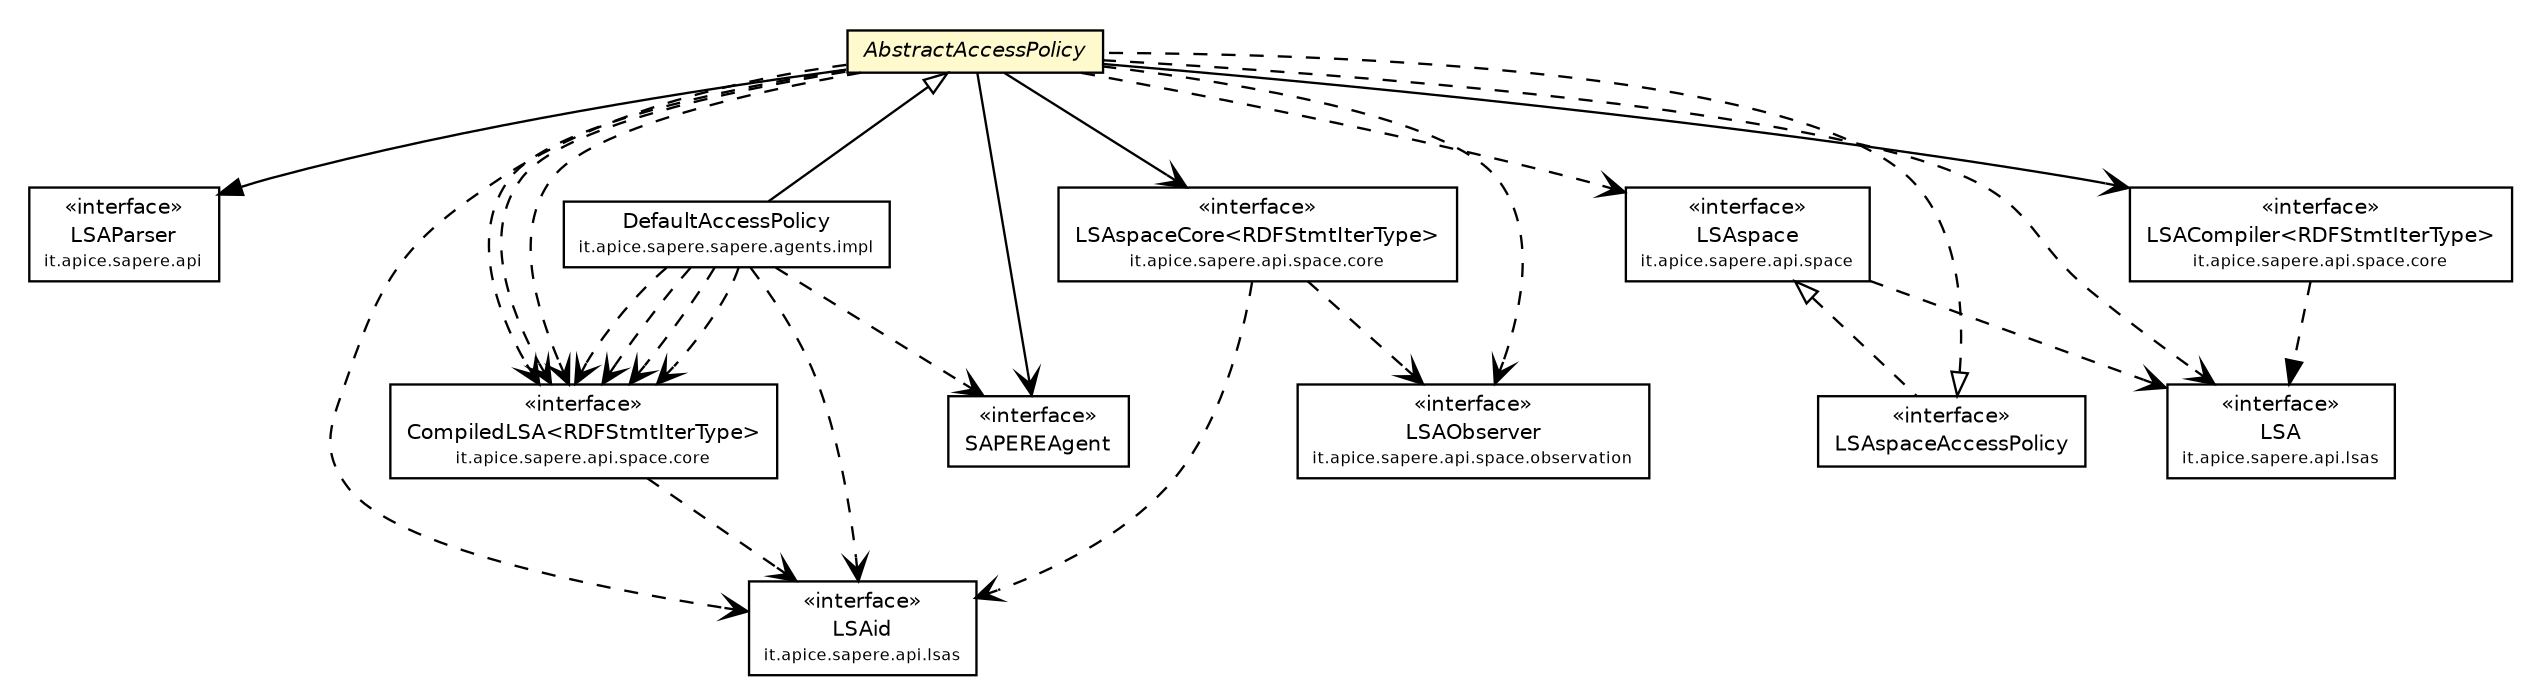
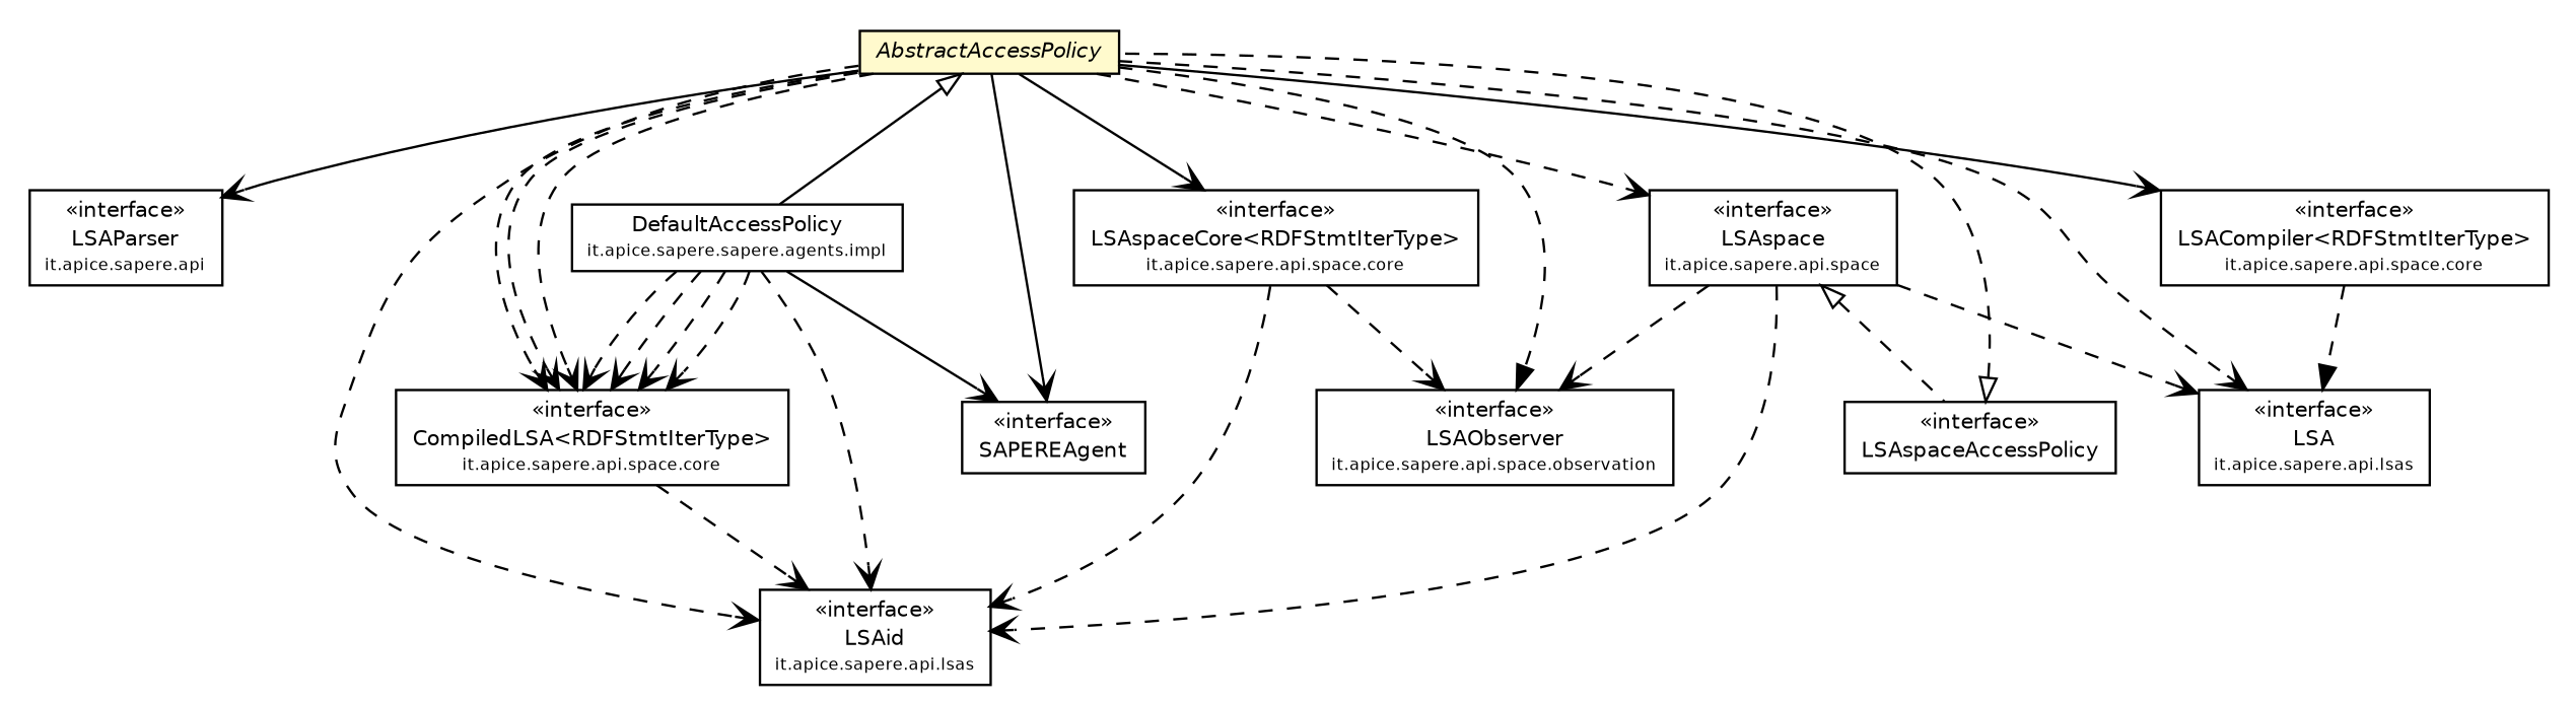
  digraph {
    node [fontcolor=black fontname=Helvetica fontsize=9.0 shape=plaintext]
    edge [arrowhead=open color=black fontcolor=black fontname=Helvetica fontsize=10.0 headport=p labelfontname=Helvetica labelfontsize=10 style=dashed tailport=p]
    n1 [label=<<table border="0" cellborder="1" cellspacing="0" cellpadding="2" port="p" href="../../api/LSAParser.html"> 		<tr><td><table border="0" cellspacing="0" cellpadding="1"> 			<tr><td> &laquo;interface&raquo; </td></tr> 			<tr><td> LSAParser </td></tr> 			<tr><td><font point-size="7.0"> it.apice.sapere.api </font></td></tr> 		</table></td></tr> 		</table>>]
    n2 [label=<<table border="0" cellborder="1" cellspacing="0" cellpadding="2" port="p" href="../../api/lsas/LSAid.html"> 		<tr><td><table border="0" cellspacing="0" cellpadding="1"> 			<tr><td> &laquo;interface&raquo; </td></tr> 			<tr><td> LSAid </td></tr> 			<tr><td><font point-size="7.0"> it.apice.sapere.api.lsas </font></td></tr> 		</table></td></tr> 		</table>>]
    n3 [label=<<table border="0" cellborder="1" cellspacing="0" cellpadding="2" port="p" href="../../api/lsas/LSA.html"> 		<tr><td><table border="0" cellspacing="0" cellpadding="1"> 			<tr><td> &laquo;interface&raquo; </td></tr> 			<tr><td> LSA </td></tr> 			<tr><td><font point-size="7.0"> it.apice.sapere.api.lsas </font></td></tr> 		</table></td></tr> 		</table>>]
    n4 [label=<<table border="0" cellborder="1" cellspacing="0" cellpadding="2" port="p" href="../../api/space/core/LSAspaceCore.html"> 		<tr><td><table border="0" cellspacing="0" cellpadding="1"> 			<tr><td> &laquo;interface&raquo; </td></tr> 			<tr><td> LSAspaceCore&lt;RDFStmtIterType&gt; </td></tr> 			<tr><td><font point-size="7.0"> it.apice.sapere.api.space.core </font></td></tr> 		</table></td></tr> 		</table>>]
    n5 [label=<<table border="0" cellborder="1" cellspacing="0" cellpadding="2" port="p" href="../../api/space/observation/LSAObserver.html"> 		<tr><td><table border="0" cellspacing="0" cellpadding="1"> 			<tr><td> &laquo;interface&raquo; </td></tr> 			<tr><td> LSAObserver </td></tr> 			<tr><td><font point-size="7.0"> it.apice.sapere.api.space.observation </font></td></tr> 		</table></td></tr> 		</table>>]
    n6 [label=<<table border="0" cellborder="1" cellspacing="0" cellpadding="2" port="p" href="../../api/space/core/LSACompiler.html"> 		<tr><td><table border="0" cellspacing="0" cellpadding="1"> 			<tr><td> &laquo;interface&raquo; </td></tr> 			<tr><td> LSACompiler&lt;RDFStmtIterType&gt; </td></tr> 			<tr><td><font point-size="7.0"> it.apice.sapere.api.space.core </font></td></tr> 		</table></td></tr> 		</table>>]
    n7 [label=<<table border="0" cellborder="1" cellspacing="0" cellpadding="2" port="p" href="../../api/space/core/CompiledLSA.html"> 		<tr><td><table border="0" cellspacing="0" cellpadding="1"> 			<tr><td> &laquo;interface&raquo; </td></tr> 			<tr><td> CompiledLSA&lt;RDFStmtIterType&gt; </td></tr> 			<tr><td><font point-size="7.0"> it.apice.sapere.api.space.core </font></td></tr> 		</table></td></tr> 		</table>>]
    n8 [label=<<table border="0" cellborder="1" cellspacing="0" cellpadding="2" port="p" href="../../api/space/LSAspace.html"> 		<tr><td><table border="0" cellspacing="0" cellpadding="1"> 			<tr><td> &laquo;interface&raquo; </td></tr> 			<tr><td> LSAspace </td></tr> 			<tr><td><font point-size="7.0"> it.apice.sapere.api.space </font></td></tr> 		</table></td></tr> 		</table>>]
    n9 [label=<<table border="0" cellborder="1" cellspacing="0" cellpadding="2" port="p" href="./LSAspaceAccessPolicy.html"> 		<tr><td><table border="0" cellspacing="0" cellpadding="1"> 			<tr><td> &laquo;interface&raquo; </td></tr> 			<tr><td> LSAspaceAccessPolicy </td></tr> 		</table></td></tr> 		</table>>]
    n10 [label=<<table border="0" cellborder="1" cellspacing="0" cellpadding="2" port="p" bgcolor="lemonChiffon" href="./AbstractAccessPolicy.html"> 		<tr><td><table border="0" cellspacing="0" cellpadding="1"> 			<tr><td><font face="Helvetica-Oblique"> AbstractAccessPolicy </font></td></tr> 		</table></td></tr> 		</table>>]
    n11 [label=<<table border="0" cellborder="1" cellspacing="0" cellpadding="2" port="p" href="./SAPEREAgent.html"> 		<tr><td><table border="0" cellspacing="0" cellpadding="1"> 			<tr><td> &laquo;interface&raquo; </td></tr> 			<tr><td> SAPEREAgent </td></tr> 		</table></td></tr> 		</table>>]
    n12 [label=<<table border="0" cellborder="1" cellspacing="0" cellpadding="2" port="p" href="./impl/DefaultAccessPolicy.html"> 		<tr><td><table border="0" cellspacing="0" cellpadding="1"> 			<tr><td> DefaultAccessPolicy </td></tr> 			<tr><td><font point-size="7.0"> it.apice.sapere.sapere.agents.impl </font></td></tr> 		</table></td></tr> 		</table>>]
    n4 -> n2
    n4 -> n5
    n6 -> n3 [arrowhead=normal]
    n7 -> n2
+   n8 -> n2
    n8 -> n3
+   n8 -> n5
    n8 -> n9 [arrowtail=empty dir=back fontsize=10 arrowhead="" color="" fontcolor=""]
    n9 -> n10 [arrowtail=empty dir=back fontsize=10 arrowhead="" color="" fontcolor=""]
-   n10 -> n1 [arrowhead=normal style=""]
+   n10 -> n1 [style=""]
    n10 -> n2
    n10 -> n3
    n10 -> n4 [style=""]
-   n10 -> n5
+   n10 -> n5 [arrowhead=normal]
    n10 -> n6 [style=""]
    n10 -> n7
    n10 -> n7
    n10 -> n7
    n10 -> n8
    n10 -> n11 [style=""]
    n10 -> n12 [arrowtail=empty dir=back fontsize=10 arrowhead="" color="" fontcolor="" style=""]
    n12 -> n2
    n12 -> n7
    n12 -> n7
    n12 -> n7
    n12 -> n7
-   n12 -> n11
+   n12 -> n11 [style=solid]
  }
